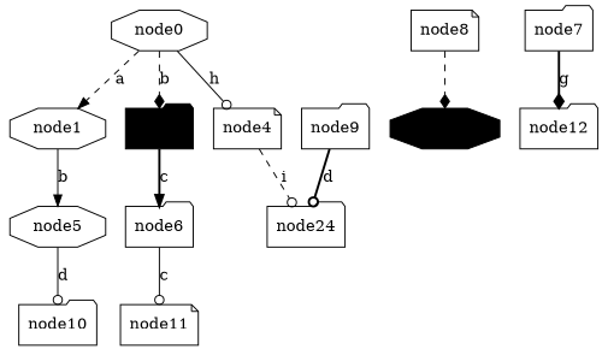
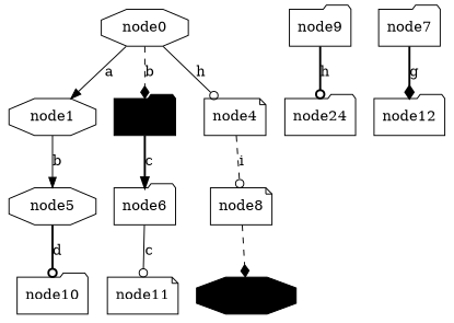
  digraph {
    node [shape=folder]
    edge [arrowhead=odot style=solid]
    node0 [shape=octagon]
    node1 [shape=octagon]
    node2 [color=black style=filled]
    node4 [shape=note]
    node5 [shape=octagon]
    node6
    node8 [shape=note]
    node10
    n9 [label=node24]
    node9
    node11 [shape=note]
    node7
    node12
    node13 [color=black shape=octagon style=filled]
-   node0 -> node1 [arrowhead=normal label=a style=dashed]
+   node0 -> node1 [arrowhead=normal label=a]
    node0 -> node2 [arrowhead=diamond label=b style=dashed]
    node0 -> node4 [label=h]
    node1 -> node5 [arrowhead=normal label=b]
    node2 -> node6 [arrowhead=normal label=c style=bold]
-   node4 -> n9 [label=i style=dashed]
-   node5 -> node10 [label=d]
+   node4 -> node8 [label=i style=dashed]
+   node5 -> node10 [label=d style=bold]
    node6 -> node11 [label=c]
    node8 -> node13 [arrowhead=diamond style=dashed]
-   node9 -> n9 [label=d style=bold]
+   node9 -> n9 [label=h style=bold]
    node7 -> node12 [arrowhead=diamond label=g style=bold]
  }
